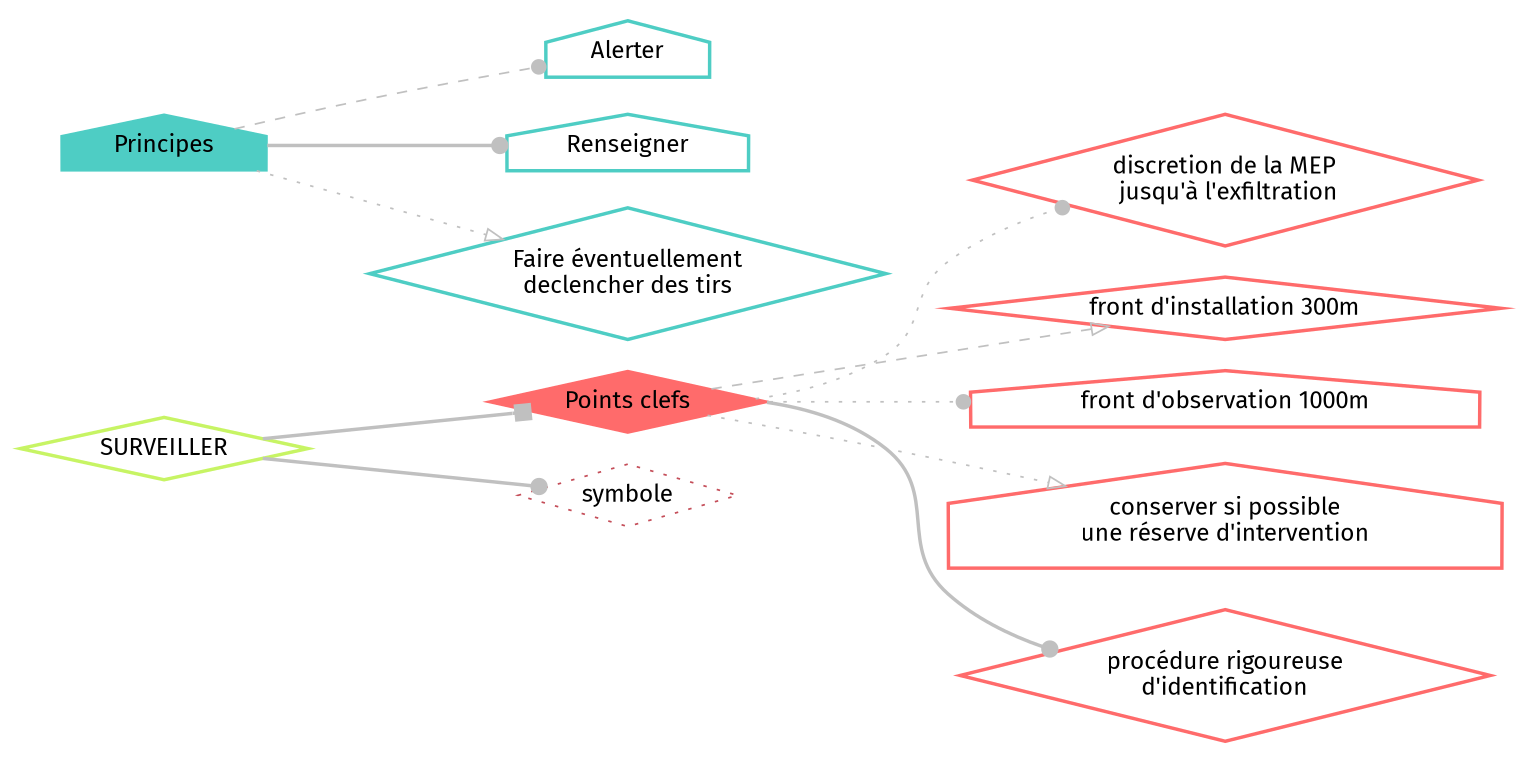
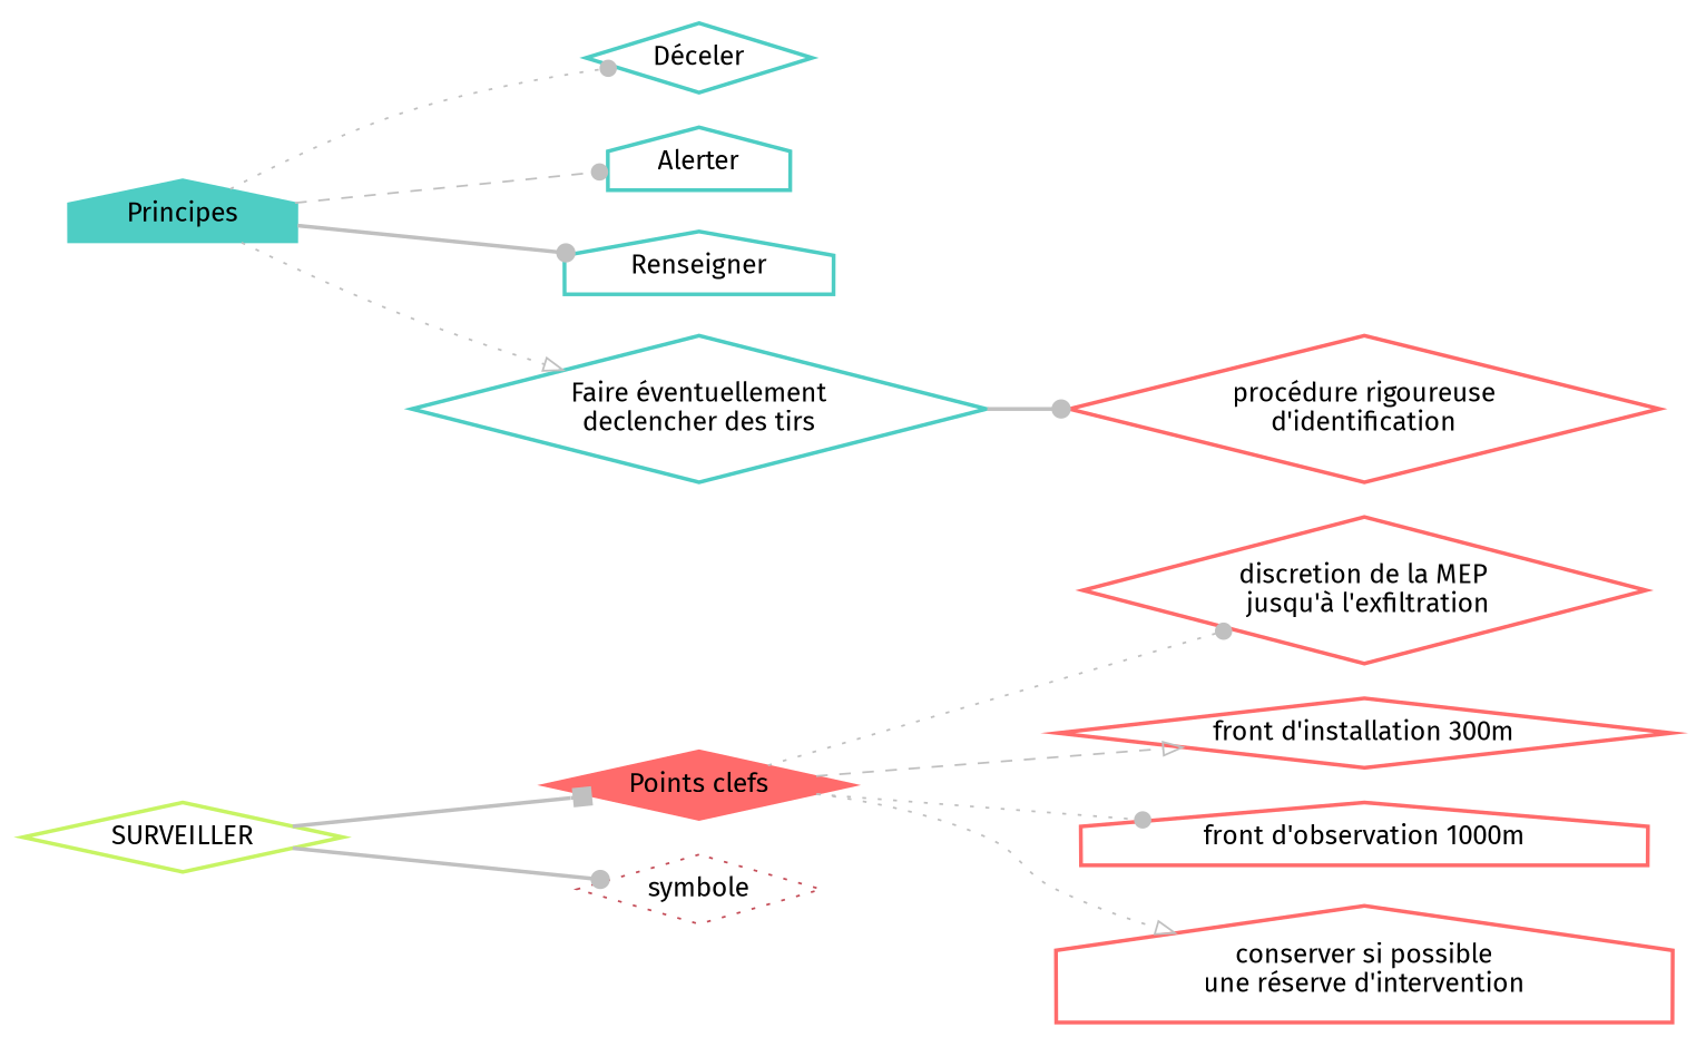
  digraph {
    fontname="Fira Sans"
    rankdir=LR
    node [color="#FF6B6B" fontname="Fira Sans" shape=diamond style=bold]
    edge [arrowhead=dot color=grey fontname="Fira Sans" style=dotted]
    SURVEILLER [color="#C7F464"]
    "Points clefs" [style=filled]
    symbole [color="#C44D58" style=dotted]
    "discretion de la MEP\n jusqu'à l'exfiltration"
    "front d'installation 300m"
    "front d'observation 1000m" [shape=house]
    "conserver si possible\nune réserve d'intervention" [shape=house]
    "procédure rigoureuse\nd'identification"
    Principes [color="#4ECDC4" shape=house style=filled]
+   "Déceler" [color="#4ECDC4"]
    Alerter [color="#4ECDC4" shape=house]
    Renseigner [color="#4ECDC4" shape=house]
    "Faire éventuellement\ndeclencher des tirs" [color="#4ECDC4"]
    SURVEILLER -> "Points clefs" [arrowhead=box style=bold]
    SURVEILLER -> symbole [style=bold]
    "Points clefs" -> "discretion de la MEP\n jusqu'à l'exfiltration"
    "Points clefs" -> "front d'installation 300m" [arrowhead=onormal style=dashed]
    "Points clefs" -> "front d'observation 1000m"
    "Points clefs" -> "conserver si possible\nune réserve d'intervention" [arrowhead=onormal]
-   "Points clefs" -> "procédure rigoureuse\nd'identification" [style=bold]
+   "Faire éventuellement\ndeclencher des tirs" -> "procédure rigoureuse\nd'identification" [style=bold]
+   Principes -> "Déceler"
    Principes -> Alerter [style=dashed]
    Principes -> Renseigner [style=bold]
    Principes -> "Faire éventuellement\ndeclencher des tirs" [arrowhead=onormal]
  }
